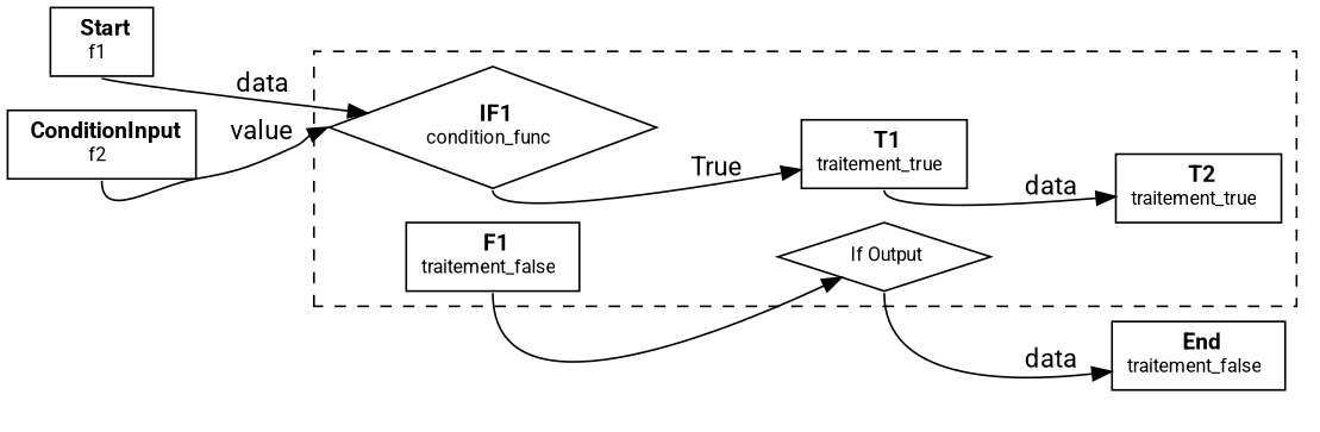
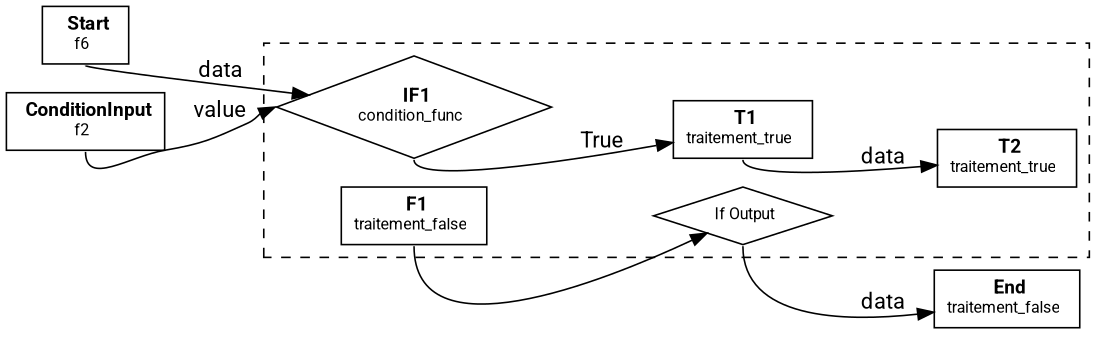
  digraph {
    fontname=Roboto
    rankdir=LR
    node [fontname=Roboto fontsize=12 shape=box]
    edge [fontname=Roboto tailport=s]
    n1 [label=< <B>IF1</B><BR/><FONT POINT-SIZE="10">condition_func</FONT> > shape=diamond]
    n2 [label=< <B>T1</B><BR/><FONT POINT-SIZE="10">traitement_true</FONT> >]
    n3 [label=< <B>F1</B><BR/><FONT POINT-SIZE="10">traitement_false</FONT> >]
    n4 [label=< <B>T2</B><BR/><FONT POINT-SIZE="10">traitement_true</FONT> >]
    n5 [label=< <FONT POINT-SIZE="10"> If Output</FONT> > shape=diamond]
    n6 [label=< <B>End</B><BR/><FONT POINT-SIZE="10">traitement_false</FONT> >]
-   n7 [label=< <B>Start</B><BR/><FONT POINT-SIZE="10">f1</FONT> >]
+   n7 [label=< <B>Start</B><BR/><FONT POINT-SIZE="10">f6</FONT> >]
    n8 [label=< <B>ConditionInput</B><BR/><FONT POINT-SIZE="10">f2</FONT> >]
    subgraph cluster_1 {
      style=dashed
      n1
      n2
      n3
      n4
      n5
    }
    n1 -> n2 [label=True]
    n2 -> n4 [label=data]
    n3 -> n5
    n5 -> n6 [label=data]
    n7 -> n1 [label=data]
    n8 -> n1 [arrowhead=normal headport=w label=value]
  }
